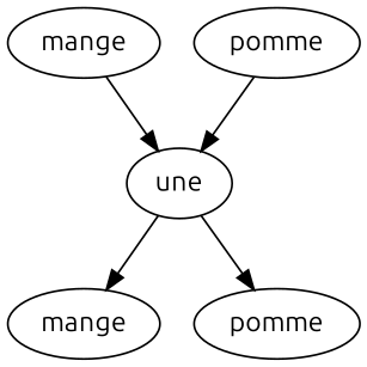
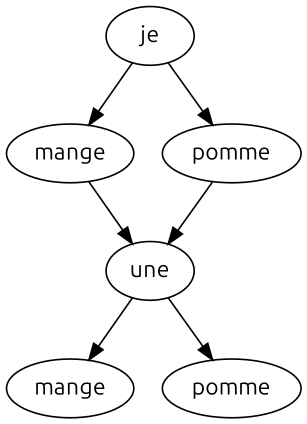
  digraph {
    fontname=Ubuntu
    node [fontname=Ubuntu]
    edge [constaint=false fontname=Ubuntu]
+   n1 [label=je]
    n2 [label=mange]
    n3 [label=pomme]
    n4 [label=une]
    n5 [label=mange]
    n6 [label=pomme]
+   n1 -> n2
+   n1 -> n3
    n2 -> n4
    n3 -> n4
    n4 -> n5
    n4 -> n6
  }
